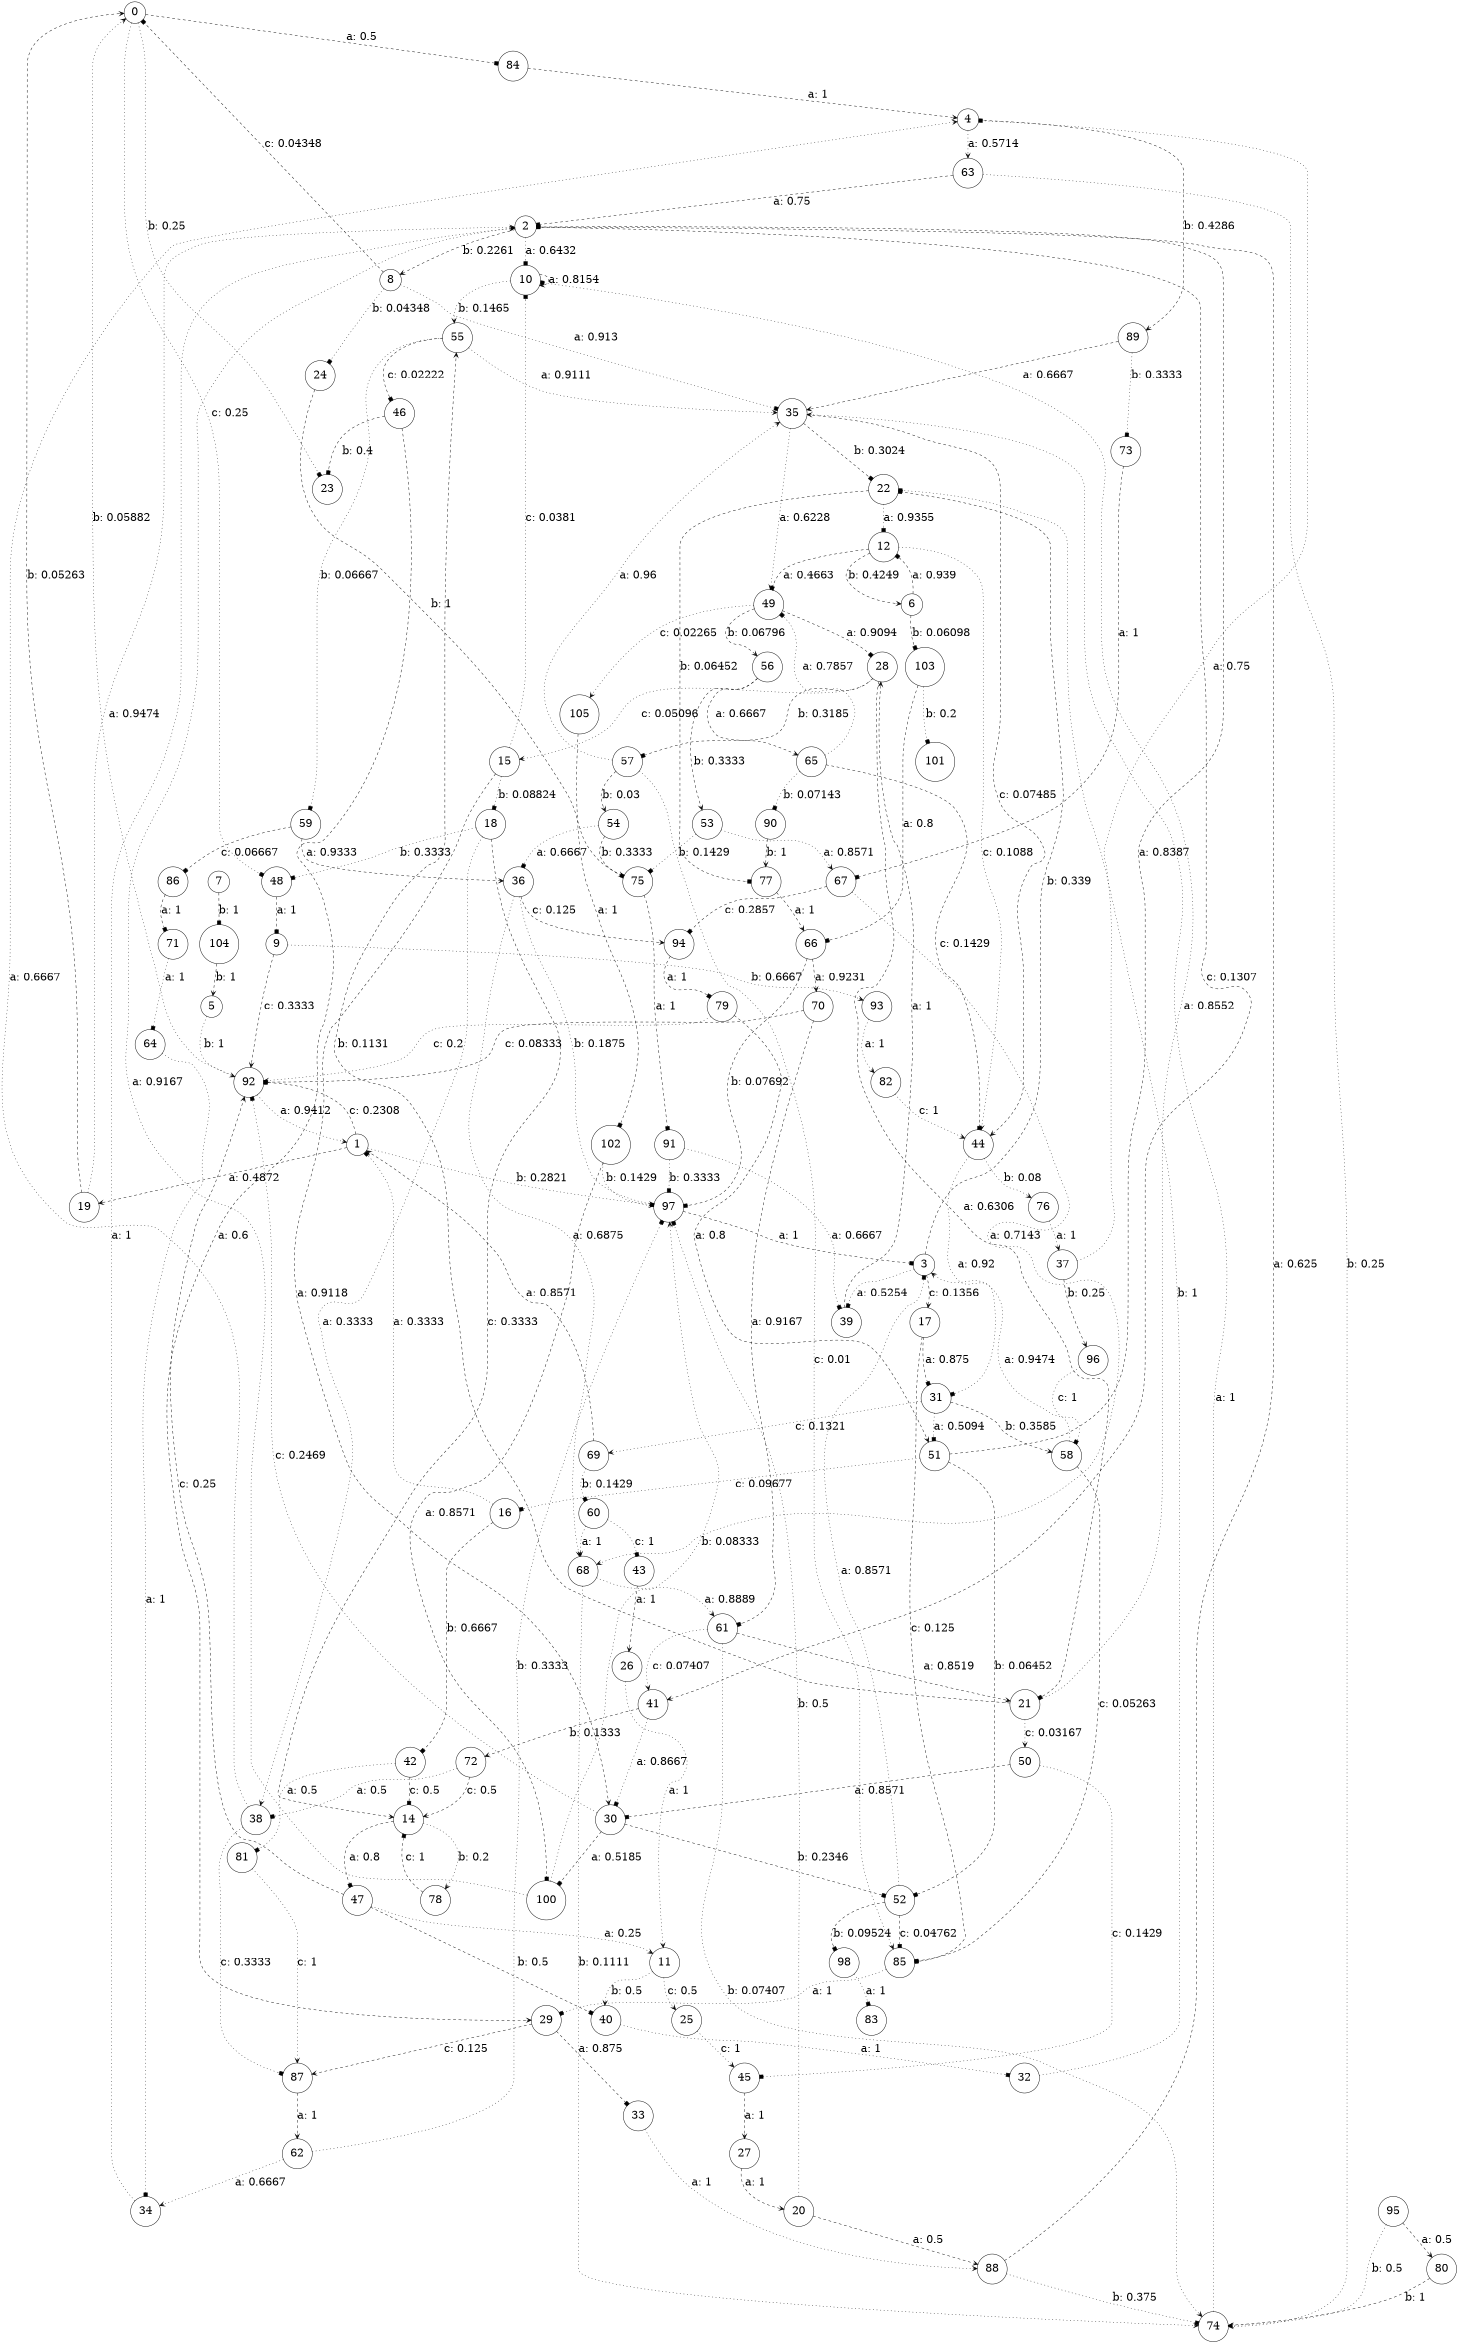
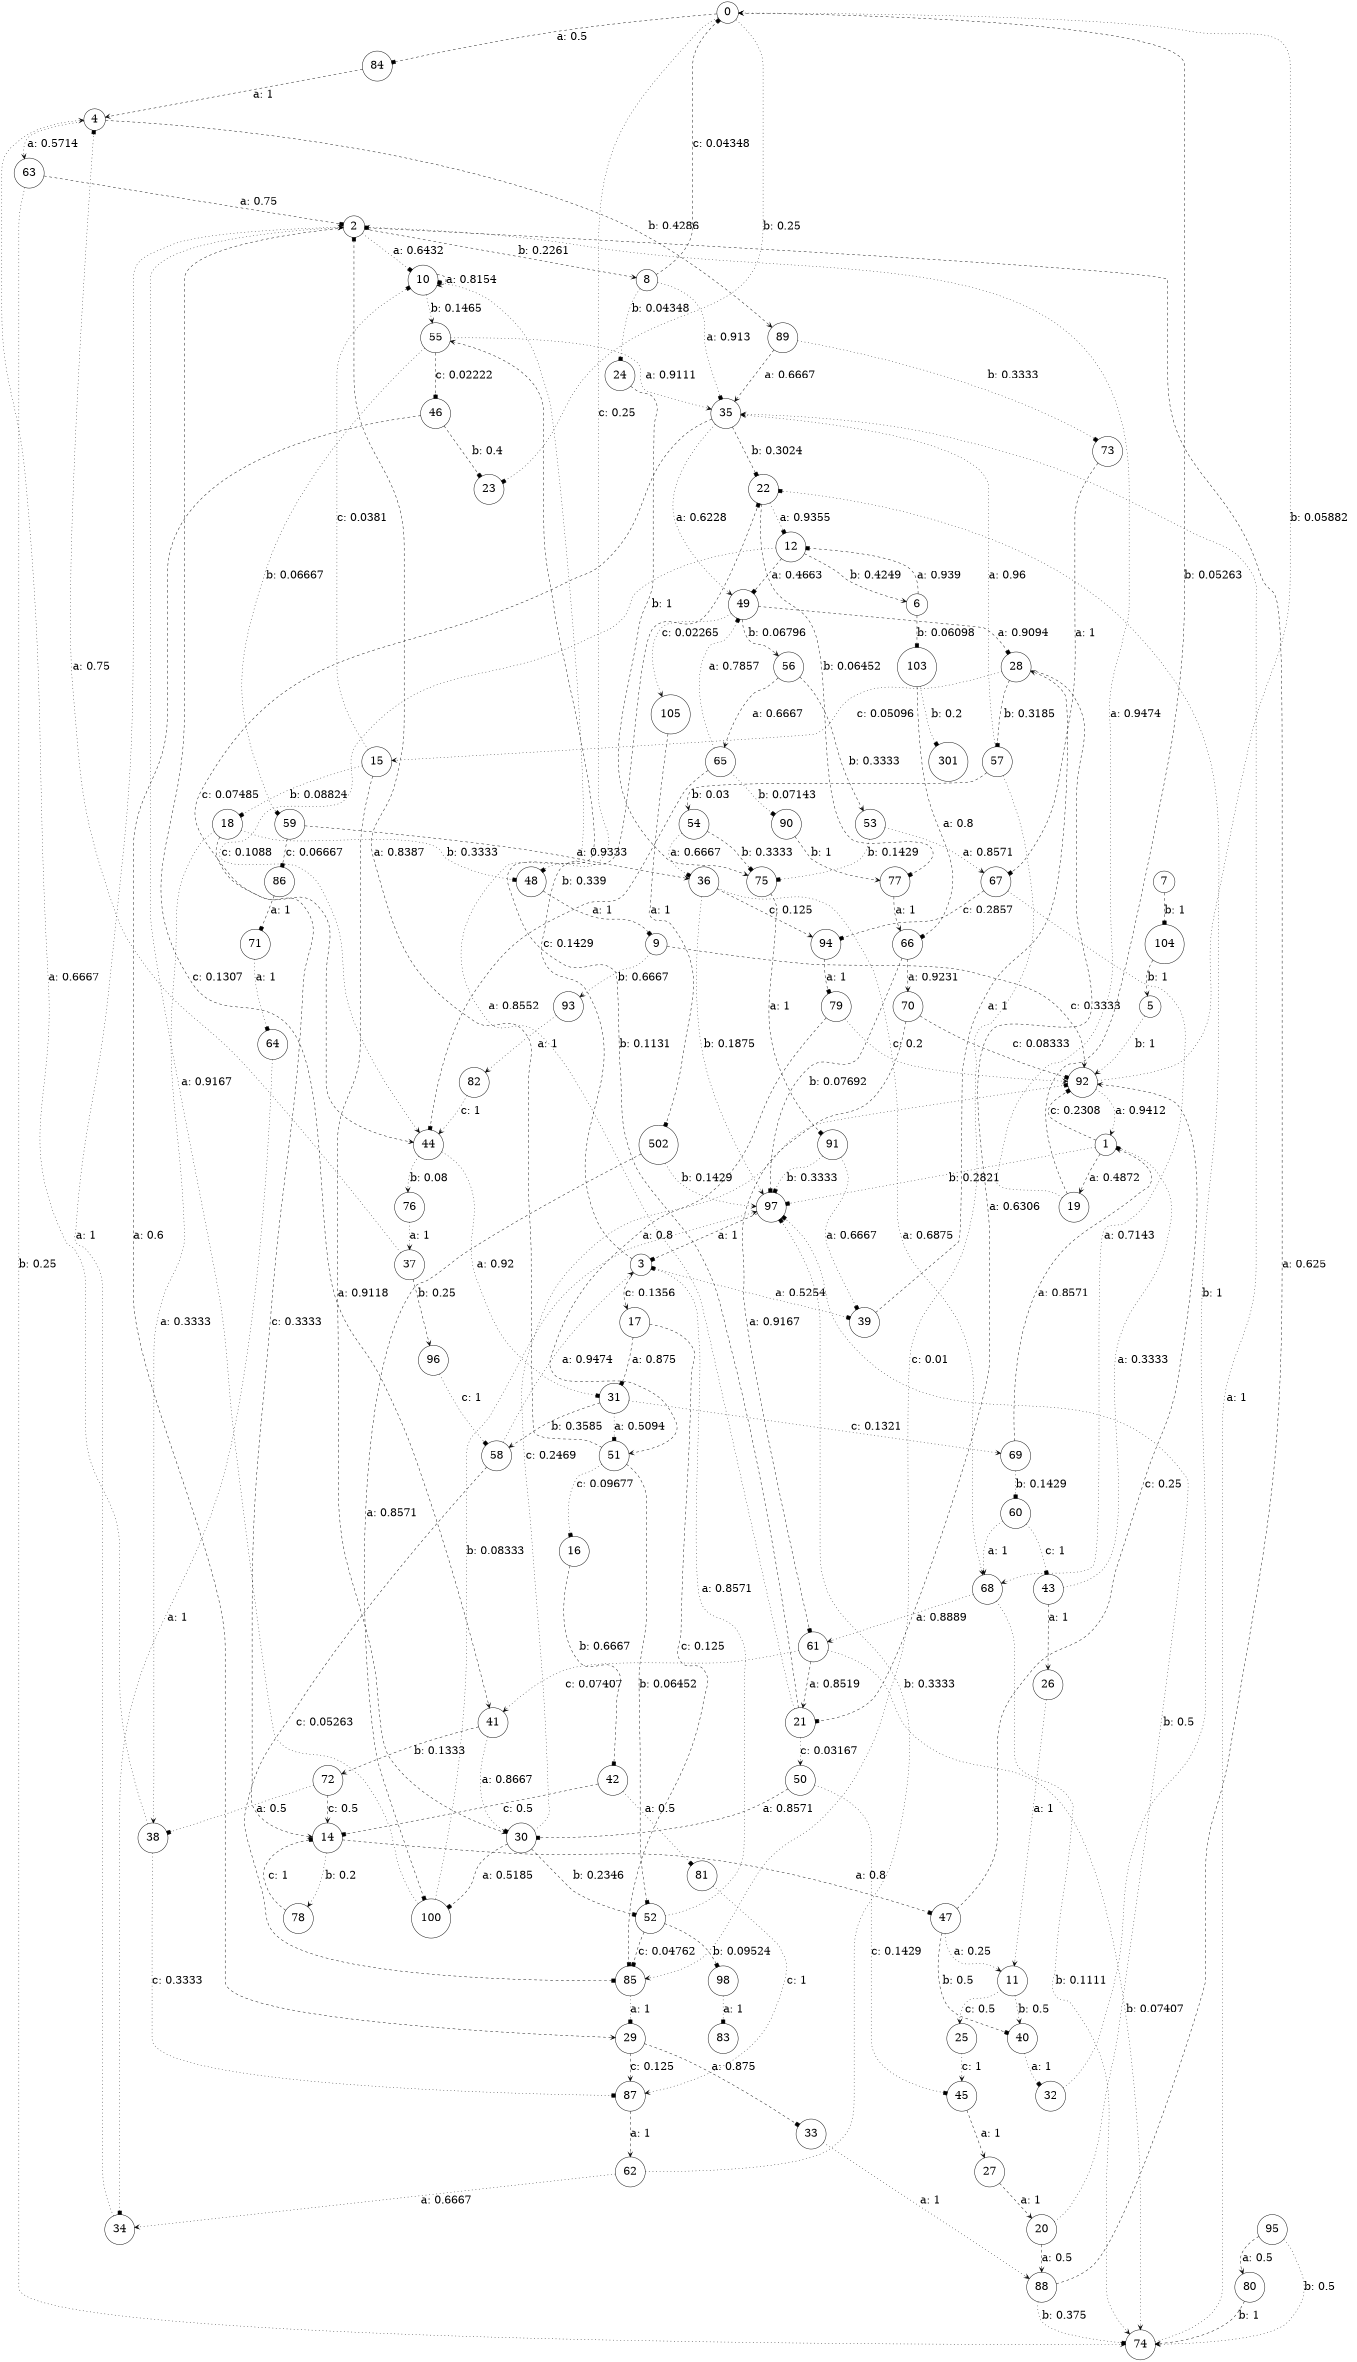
  digraph {
    node [fontsize=24 shape=circle]
    edge [arrowhead=box fontsize=24 style=dotted]
    0
    84
    23
    48
    4
    9
    63
    89
    92
    93
    1
    19
    97
    2
    3
    10
    8
    41
    39
    22
    17
    55
    35
    24
    30
    72
    46
    59
    15
    18
    49
    44
    75
    100
    52
    14
    38
    28
    12
    77
    31
    85
    21
    57
    6
    66
    51
    58
    69
    29
    74
    73
    67
    5
    103
-   101
+   101 [label=301]
    56
    105
    76
    70
    7
    104
    91
    82
    36
    86
    11
    40
    25
    32
    45
    27
    53
    65
-   102
+   102 [label=502]
    37
    95
    80
    47
    78
    98
    87
    16
    42
    81
    60
    33
    62
    20
    88
    50
    26
    54
    34
    83
    68
    43
    94
    61
    79
    96
    90
    71
    64
    0 -> 84 [label="a: 0.5      " style=dashed]
    0 -> 23 [label="b: 0.25     "]
    0 -> 48 [label="c: 0.25     "]
    84 -> 4 [arrowhead=vee label="a: 1        " style=dashed]
    48 -> 9 [label="a: 1        " style=dashed]
    4 -> 63 [arrowhead=vee label="a: 0.5714   "]
    4 -> 89 [arrowhead=vee label="b: 0.4286   " style=dashed]
    9 -> 92 [arrowhead=vee label="c: 0.3333   " style=dashed]
    9 -> 93 [arrowhead=vee label="b: 0.6667   "]
    63 -> 2 [label="a: 0.75     " style=dashed]
    63 -> 74 [arrowhead=vee label="b: 0.25     "]
    89 -> 35 [arrowhead=vee label="a: 0.6667   " style=dashed]
    89 -> 73 [label="b: 0.3333   "]
    92 -> 0 [arrowhead=vee label="b: 0.05882  "]
    92 -> 1 [arrowhead=vee label="a: 0.9412   "]
    93 -> 82 [arrowhead=vee label="a: 1        "]
    1 -> 92 [label="c: 0.2308   " style=dashed]
    1 -> 19 [arrowhead=vee label="a: 0.4872   " style=dashed]
    1 -> 97 [label="b: 0.2821   "]
    19 -> 0 [arrowhead=vee label="b: 0.05263  " style=dashed]
    19 -> 2 [arrowhead=vee label="a: 0.9474   "]
    97 -> 3 [label="a: 1        " style=dashed]
    2 -> 10 [label="a: 0.6432   "]
    2 -> 8 [arrowhead=vee label="b: 0.2261   " style=dashed]
    2 -> 41 [arrowhead=vee label="c: 0.1307   " style=dashed]
    3 -> 39 [label="a: 0.5254   "]
    3 -> 22 [label="b: 0.339    " style=dashed]
    3 -> 17 [arrowhead=vee label="c: 0.1356   " style=dashed]
    10 -> 10 [arrowhead=vee label="a: 0.8154   " style=dashed]
    10 -> 55 [arrowhead=vee label="b: 0.1465   "]
    8 -> 0 [label="c: 0.04348  " style=dashed]
    8 -> 35 [label="a: 0.913    "]
    8 -> 24 [label="b: 0.04348  "]
    41 -> 30 [label="a: 0.8667   "]
    41 -> 72 [arrowhead=vee label="b: 0.1333   " style=dashed]
    39 -> 28 [arrowhead=vee label="a: 1        " style=dashed]
    22 -> 12 [label="a: 0.9355   "]
    22 -> 77 [label="b: 0.06452  " style=dashed]
    17 -> 31 [label="a: 0.875    " style=dashed]
    17 -> 85 [label="c: 0.125    " style=dashed]
    55 -> 35 [arrowhead=vee label="a: 0.9111   "]
    55 -> 46 [label="c: 0.02222  " style=dashed]
    55 -> 59 [label="b: 0.06667  "]
    35 -> 22 [label="b: 0.3024   " style=dashed]
    35 -> 49 [arrowhead=vee label="a: 0.6228   "]
    35 -> 44 [arrowhead=vee label="c: 0.07485  " style=dashed]
    24 -> 75 [arrowhead=vee label="b: 1        " style=dashed]
    30 -> 92 [label="c: 0.2469   "]
    30 -> 100 [label="a: 0.5185   " style=dashed]
    30 -> 52 [label="b: 0.2346   " style=dashed]
    72 -> 14 [arrowhead=vee label="c: 0.5      " style=dashed]
    72 -> 38 [label="a: 0.5      "]
    46 -> 23 [label="b: 0.4      " style=dashed]
    46 -> 29 [arrowhead=vee label="a: 0.6      " style=dashed]
    59 -> 36 [arrowhead=vee label="a: 0.9333   " style=dashed]
    59 -> 86 [label="c: 0.06667  " style=dashed]
    15 -> 10 [label="c: 0.0381   "]
    15 -> 30 [arrowhead=vee label="a: 0.9118   " style=dashed]
    15 -> 18 [label="b: 0.08824  "]
    18 -> 48 [label="b: 0.3333   "]
    18 -> 14 [arrowhead=vee label="c: 0.3333   " style=dashed]
    18 -> 38 [arrowhead=vee label="a: 0.3333   "]
    49 -> 28 [label="a: 0.9094   " style=dashed]
    49 -> 56 [arrowhead=vee label="b: 0.06796  " style=dashed]
    49 -> 105 [arrowhead=vee label="c: 0.02265  "]
    44 -> 31 [label="a: 0.92     "]
    44 -> 76 [arrowhead=vee label="b: 0.08     "]
    75 -> 91 [label="a: 1        " style=dashed]
    100 -> 97 [arrowhead=vee label="b: 0.08333  "]
    100 -> 2 [arrowhead=vee label="a: 0.9167   "]
    52 -> 3 [label="a: 0.8571   "]
    52 -> 85 [label="c: 0.04762  " style=dashed]
    52 -> 98 [label="b: 0.09524  " style=dashed]
    14 -> 47 [label="a: 0.8      " style=dashed]
    14 -> 78 [arrowhead=vee label="b: 0.2      "]
    38 -> 4 [arrowhead=vee label="a: 0.6667   "]
    38 -> 87 [label="c: 0.3333   "]
    28 -> 15 [arrowhead=vee label="c: 0.05096  "]
    28 -> 21 [label="a: 0.6306   " style=dashed]
    28 -> 57 [label="b: 0.3185   " style=dashed]
    12 -> 49 [label="a: 0.4663   " style=dashed]
    12 -> 44 [arrowhead=vee label="c: 0.1088   "]
    12 -> 6 [arrowhead=vee label="b: 0.4249   " style=dashed]
    77 -> 66 [arrowhead=vee label="a: 1        " style=dashed]
    31 -> 51 [label="a: 0.5094   "]
    31 -> 58 [arrowhead=vee label="b: 0.3585   " style=dashed]
    31 -> 69 [arrowhead=vee label="c: 0.1321   "]
    85 -> 29 [label="a: 1        "]
    21 -> 10 [label="a: 0.8552   "]
    21 -> 55 [arrowhead=vee label="b: 0.1131   " style=dashed]
    21 -> 50 [arrowhead=vee label="c: 0.03167  "]
    57 -> 35 [arrowhead=vee label="a: 0.96     "]
    57 -> 85 [arrowhead=vee label="c: 0.01     "]
    57 -> 54 [arrowhead=vee label="b: 0.03     " style=dashed]
    6 -> 12 [label="a: 0.939    " style=dashed]
    6 -> 103 [label="b: 0.06098  " style=dashed]
    66 -> 97 [label="b: 0.07692  " style=dashed]
    66 -> 70 [arrowhead=vee label="a: 0.9231   " style=dashed]
    51 -> 2 [label="a: 0.8387   " style=dashed]
    51 -> 52 [label="b: 0.06452  " style=dashed]
    51 -> 16 [label="c: 0.09677  "]
    58 -> 3 [arrowhead=vee label="a: 0.9474   "]
    58 -> 85 [label="c: 0.05263  " style=dashed]
    69 -> 1 [arrowhead=vee label="a: 0.8571   " style=dashed]
    69 -> 60 [label="b: 0.1429   "]
    29 -> 87 [arrowhead=vee label="c: 0.125    " style=dashed]
    29 -> 33 [label="a: 0.875    " style=dashed]
    74 -> 35 [arrowhead=vee label="a: 1        "]
    73 -> 67 [label="a: 1        " style=dashed]
    67 -> 68 [arrowhead=vee label="a: 0.7143   "]
    67 -> 94 [label="c: 0.2857   " style=dashed]
    5 -> 92 [arrowhead=vee label="b: 1        "]
    103 -> 66 [label="a: 0.8      " style=dashed]
    103 -> 101 [label="b: 0.2      "]
    56 -> 53 [arrowhead=vee label="b: 0.3333   " style=dashed]
    56 -> 65 [arrowhead=vee label="a: 0.6667   " style=dashed]
    105 -> 102 [label="a: 1        " style=dashed]
    76 -> 37 [arrowhead=vee label="a: 1        "]
    70 -> 92 [label="c: 0.08333  " style=dashed]
    70 -> 61 [label="a: 0.9167   " style=dashed]
    7 -> 104 [label="b: 1        " style=dashed]
    104 -> 5 [arrowhead=vee label="b: 1        " style=dashed]
    91 -> 97 [label="b: 0.3333   "]
    91 -> 39 [label="a: 0.6667   "]
    82 -> 44 [arrowhead=vee label="c: 1        "]
    36 -> 97 [arrowhead=vee label="b: 0.1875   "]
    36 -> 68 [arrowhead=vee label="a: 0.6875   "]
    36 -> 94 [arrowhead=vee label="c: 0.125    " style=dashed]
    86 -> 71 [label="a: 1        " style=dashed]
    11 -> 40 [arrowhead=vee label="b: 0.5      "]
    11 -> 25 [arrowhead=vee label="c: 0.5      "]
    40 -> 32 [label="a: 1        "]
    25 -> 45 [arrowhead=vee label="c: 1        "]
    32 -> 22 [label="b: 1        "]
    45 -> 27 [arrowhead=vee label="a: 1        " style=dashed]
    27 -> 20 [arrowhead=vee label="a: 1        " style=dashed]
    53 -> 75 [label="b: 0.1429   "]
    53 -> 67 [arrowhead=vee label="a: 0.8571   "]
    65 -> 49 [label="a: 0.7857   "]
    65 -> 44 [label="c: 0.1429   " style=dashed]
    65 -> 90 [label="b: 0.07143  "]
    102 -> 97 [arrowhead=vee label="b: 0.1429   "]
    102 -> 100 [label="a: 0.8571   " style=dashed]
    37 -> 4 [label="a: 0.75     "]
    37 -> 96 [arrowhead=vee label="b: 0.25     " style=dashed]
    95 -> 74 [arrowhead=vee label="b: 0.5      "]
    95 -> 80 [arrowhead=vee label="a: 0.5      " style=dashed]
    80 -> 74 [arrowhead=vee label="b: 1        " style=dashed]
    47 -> 92 [arrowhead=vee label="c: 0.25     " style=dashed]
    47 -> 11 [arrowhead=vee label="a: 0.25     "]
    47 -> 40 [label="b: 0.5      " style=dashed]
    78 -> 14 [label="c: 1        " style=dashed]
    98 -> 83 [label="a: 1        "]
    87 -> 62 [arrowhead=vee label="a: 1        " style=dashed]
-   16 -> 1 [label="a: 0.3333   "]
+   43 -> 1 [label="a: 0.3333   "]
    16 -> 42 [label="b: 0.6667   " style=dashed]
    42 -> 14 [label="c: 0.5      " style=dashed]
    42 -> 81 [label="a: 0.5      "]
    81 -> 87 [arrowhead=vee label="c: 1        "]
    60 -> 68 [arrowhead=vee label="a: 1        "]
    60 -> 43 [label="c: 1        "]
    33 -> 88 [arrowhead=vee label="a: 1        "]
    62 -> 97 [label="b: 0.3333   "]
    62 -> 34 [arrowhead=vee label="a: 0.6667   "]
    20 -> 97 [label="b: 0.5      "]
    20 -> 88 [arrowhead=vee label="a: 0.5      " style=dashed]
    88 -> 2 [label="a: 0.625    " style=dashed]
    88 -> 74 [label="b: 0.375    "]
    50 -> 30 [label="a: 0.8571   " style=dashed]
    50 -> 45 [label="c: 0.1429   "]
    26 -> 11 [arrowhead=vee label="a: 1        "]
    54 -> 75 [label="b: 0.3333   " style=dashed]
    54 -> 36 [label="a: 0.6667   "]
    34 -> 2 [arrowhead=vee label="a: 1        "]
    68 -> 74 [arrowhead=vee label="b: 0.1111   "]
    68 -> 61 [arrowhead=vee label="a: 0.8889   "]
    43 -> 26 [arrowhead=vee label="a: 1        " style=dashed]
    94 -> 79 [label="a: 1        " style=dashed]
    61 -> 41 [arrowhead=vee label="c: 0.07407  "]
    61 -> 21 [arrowhead=vee label="a: 0.8519   " style=dashed]
    61 -> 74 [arrowhead=vee label="b: 0.07407  "]
    79 -> 92 [arrowhead=vee label="c: 0.2      "]
    79 -> 51 [arrowhead=vee label="a: 0.8      " style=dashed]
    96 -> 58 [label="c: 1        "]
    90 -> 77 [arrowhead=vee label="b: 1        " style=dashed]
    71 -> 64 [label="a: 1        "]
    64 -> 34 [label="a: 1        "]
  }
